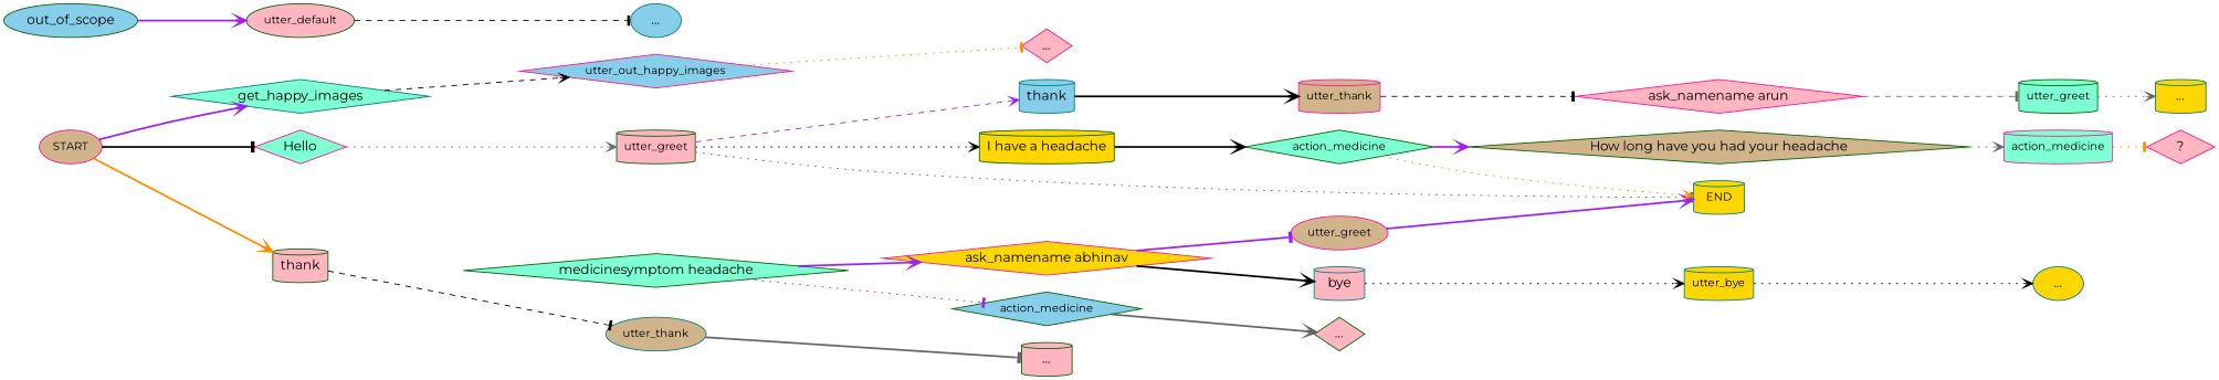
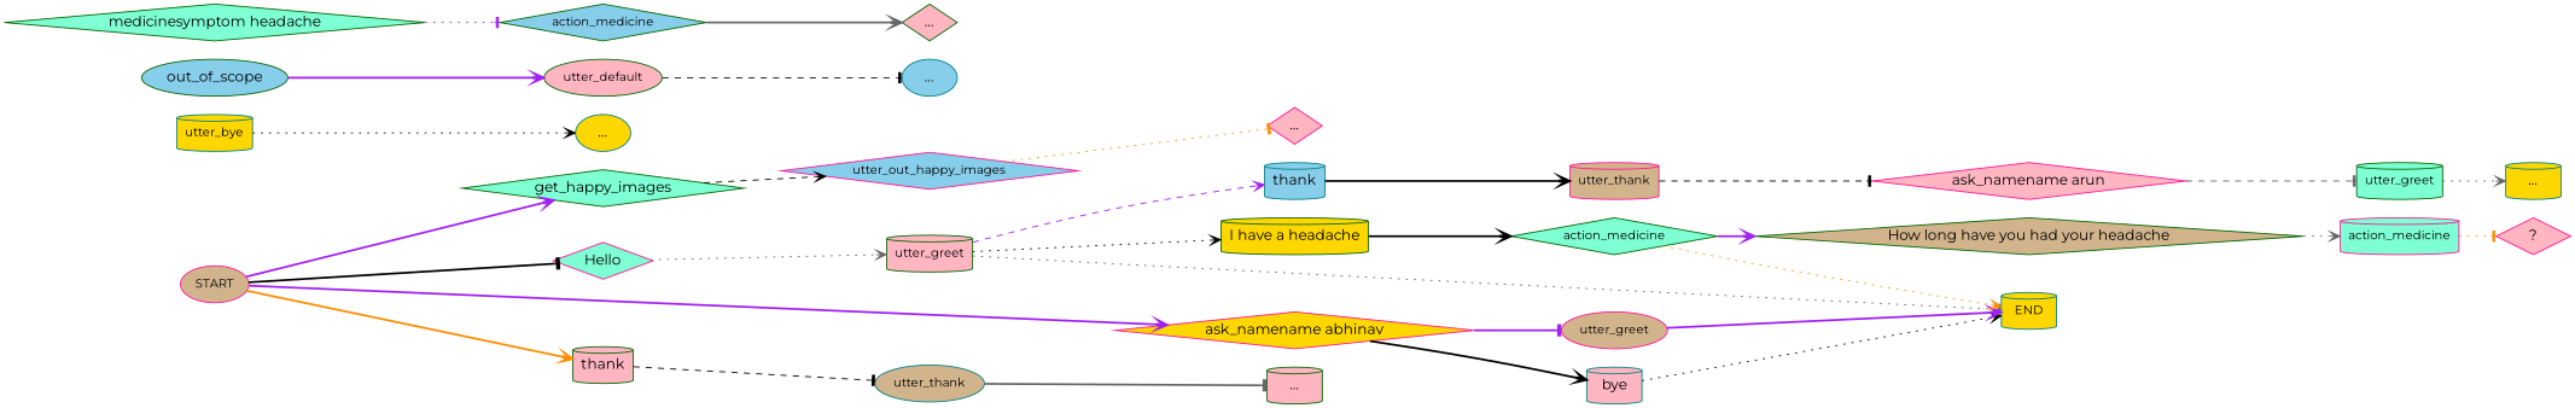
  digraph {
    fontname=Montserrat
    rankdir=LR
    node [color=darkgreen fillcolor=lightpink fontname=Montserrat shape=diamond style=filled]
    edge [arrowhead=vee color=black fontname=Montserrat style=bold]
    n1 [color=deeppink fillcolor=tan fontsize=12 label=START shape=ellipse]
-   n2 [color=teal fillcolor=aquamarine label=get_happy_images]
+   n2 [fillcolor=aquamarine label=get_happy_images]
    n3 [color=deeppink fillcolor=aquamarine label=Hello]
    n4 [color=deeppink fillcolor=gold label="ask_namename abhinav"]
    n5 [label=thank shape=cylinder]
    n6 [color=deeppink fillcolor=skyblue fontsize=12 label=utter_out_happy_images]
    n7 [color=teal label=bye shape=cylinder]
    n8 [color=teal fillcolor=gold fontsize=12 label=utter_bye shape=cylinder]
    n9 [fillcolor=skyblue label=out_of_scope shape=ellipse]
    n10 [fontsize=12 label=utter_default shape=ellipse]
    n11 [fontsize=12 label=utter_greet shape=cylinder]
    n12 [fillcolor=aquamarine label="medicinesymptom headache"]
    n13 [fillcolor=skyblue fontsize=12 label=action_medicine]
    n14 [color=deeppink fillcolor=tan fontsize=12 label=utter_greet shape=ellipse]
    n15 [color=teal fillcolor=tan fontsize=12 label=utter_thank shape=ellipse]
    n16 [color=deeppink label="..."]
    n17 [color=teal fillcolor=gold label="..." shape=ellipse]
    n18 [color=teal fillcolor=skyblue label="..." shape=ellipse]
    n19 [fillcolor=gold label="I have a headache" shape=cylinder]
    n20 [color=teal fillcolor=skyblue label=thank shape=cylinder]
    n21 [color=teal fillcolor=gold fontsize=12 label=END shape=cylinder]
    n22 [fillcolor=aquamarine fontsize=12 label=action_medicine]
    n23 [color=deeppink fillcolor=tan fontsize=12 label=utter_thank shape=cylinder]
    n24 [fillcolor=tan label="How long have you had your headache"]
    n25 [color=deeppink fillcolor=aquamarine fontsize=12 label=action_medicine shape=cylinder]
    n26 [label="..."]
    n27 [label="..." shape=cylinder]
    n28 [color=deeppink label="ask_namename arun"]
    n29 [fillcolor=aquamarine fontsize=12 label=utter_greet shape=cylinder]
    n30 [color=teal fillcolor=gold label="..." shape=cylinder]
    n31 [color=deeppink label="  ?  "]
    n1 -> n2 [color=purple]
    n1 -> n3 [arrowhead=tee]
-   n12 -> n4 [color=purple]
+   n1 -> n4 [color=purple]
    n1 -> n5 [color=darkorange]
    n2 -> n6 [style=dashed]
    n3 -> n11 [color=gray40 style=dotted]
    n4 -> n7
    n4 -> n14 [arrowhead=tee color=purple]
    n5 -> n15 [arrowhead=tee style=dashed]
    n6 -> n16 [arrowhead=tee color=darkorange style=dotted]
-   n7 -> n8 [style=dotted]
+   n7 -> n21 [style=dotted]
    n8 -> n17 [style=dotted]
    n9 -> n10 [color=purple]
    n10 -> n18 [arrowhead=tee style=dashed]
    n11 -> n19 [style=dotted]
    n11 -> n20 [color=purple style=dashed]
    n11 -> n21 [arrowhead=tee color=gray40 style=dotted]
    n12 -> n13 [arrowhead=tee color=purple style=dotted]
    n13 -> n26 [color=gray40]
    n14 -> n21 [color=purple]
    n15 -> n27 [arrowhead=tee color=gray40]
    n19 -> n22
    n20 -> n23
    n22 -> n21 [color=darkorange style=dotted]
    n22 -> n24 [color=purple]
    n23 -> n28 [arrowhead=tee style=dashed]
    n24 -> n25 [color=gray40 style=dotted]
    n25 -> n31 [arrowhead=tee color=darkorange style=dotted]
    n28 -> n29 [arrowhead=tee color=gray40 style=dashed]
    n29 -> n30 [color=gray40 style=dotted]
  }
